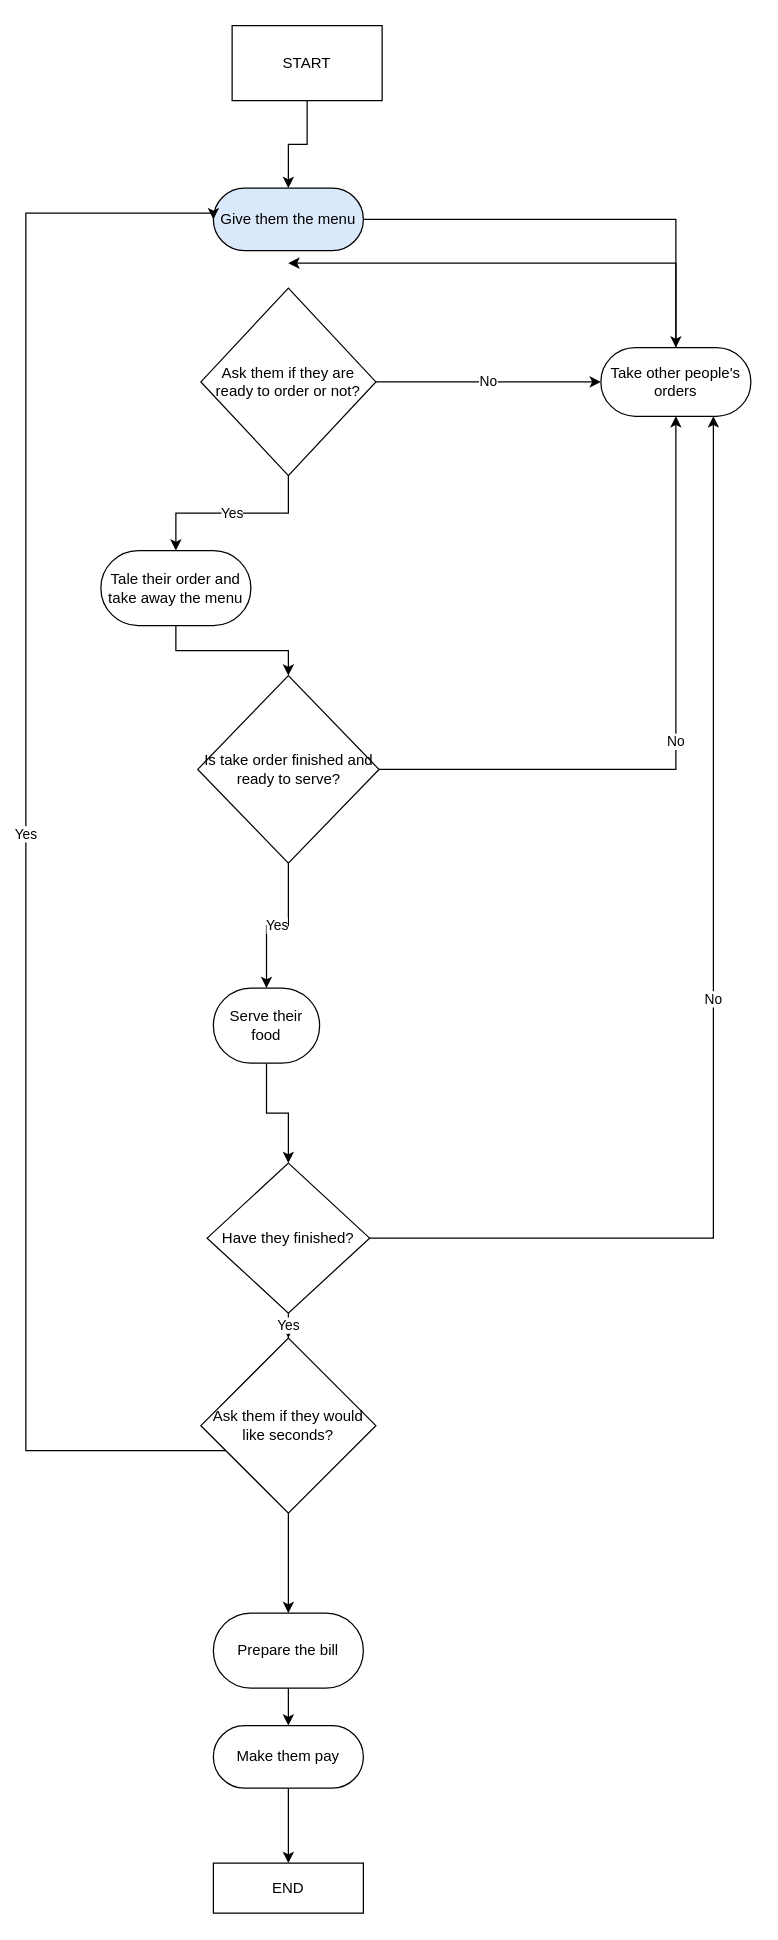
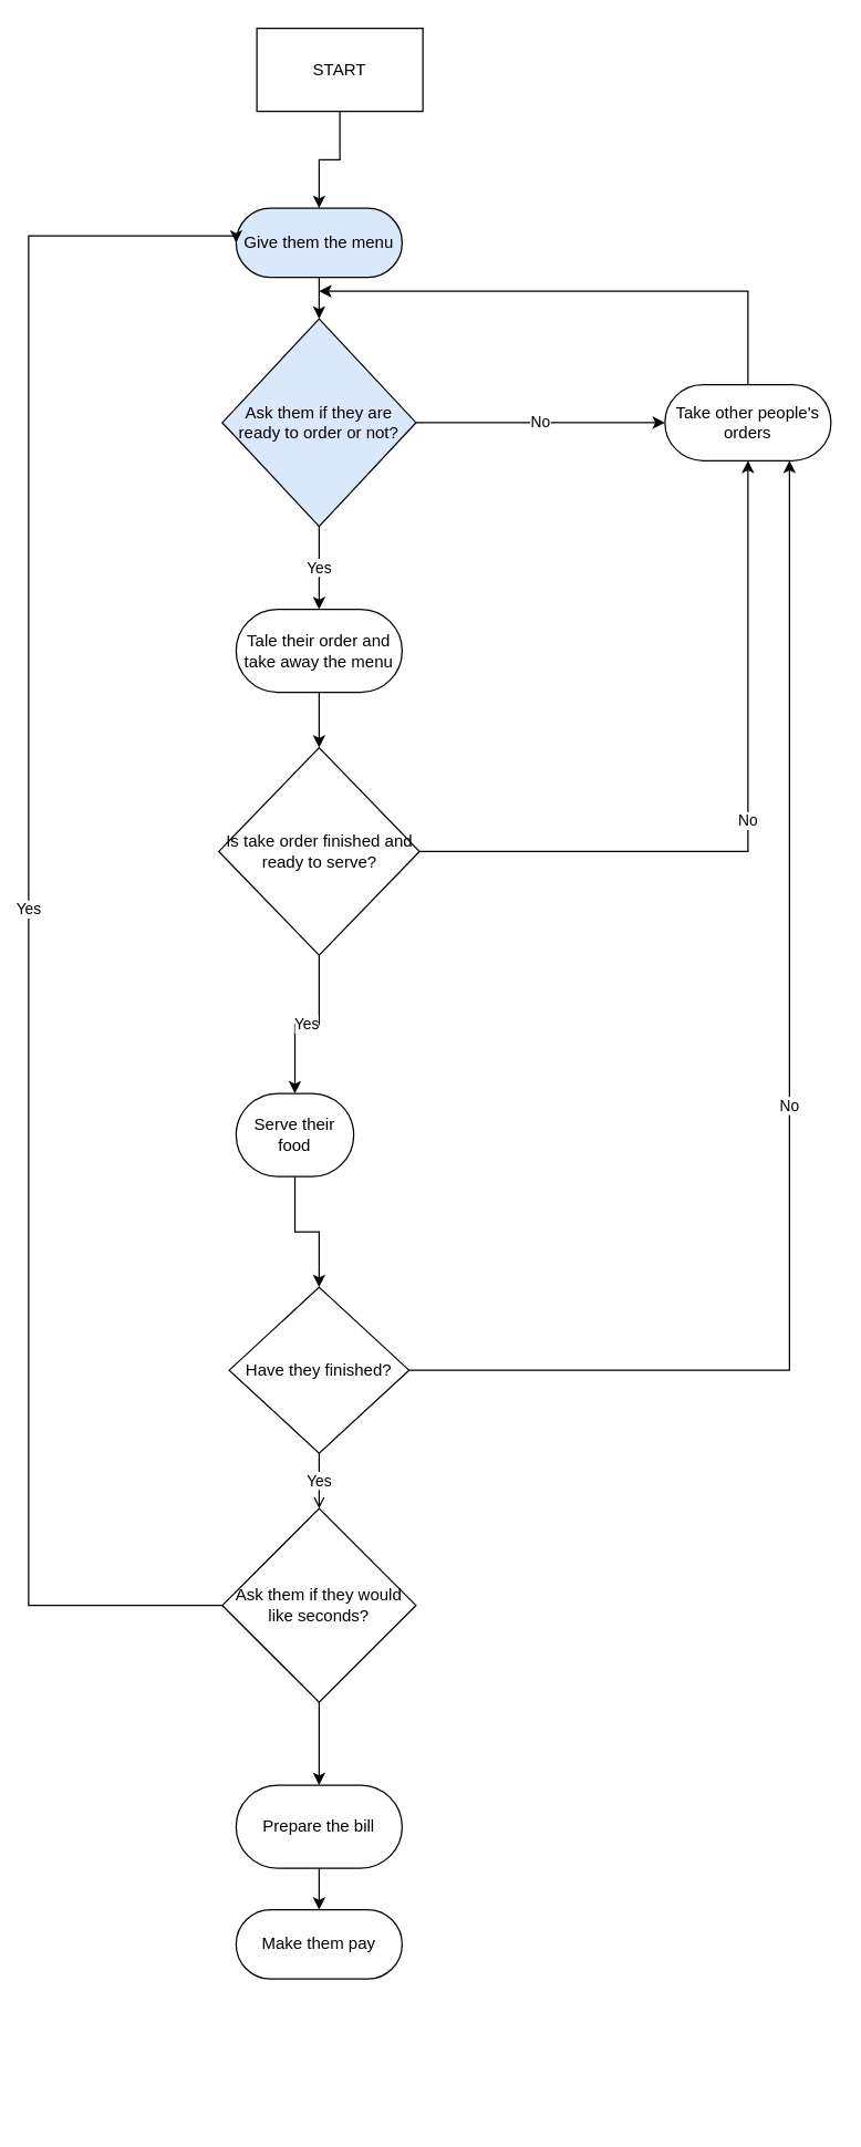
  <mxCell id="0" />
  <mxCell id="1" parent="0" />
  <mxCell id="2" style="edgeStyle=orthogonalEdgeStyle;rounded=0;orthogonalLoop=1;jettySize=auto;html=1;entryX=0.5;entryY=0;entryDx=0;entryDy=0;" edge="1" parent="1" source="3" target="5"><mxGeometry relative="1" as="geometry" /></mxCell>
  <mxCell id="3" value="START" style="rounded=0;whiteSpace=wrap;html=1;" vertex="1" parent="1"><mxGeometry x="185" y="20" width="120" height="60" as="geometry" /></mxCell>
- <mxCell id="4" style="edgeStyle=orthogonalEdgeStyle;rounded=0;orthogonalLoop=1;jettySize=auto;html=1;" edge="1" parent="1" source="5" target="12"><mxGeometry relative="1" as="geometry" /></mxCell>
+ <mxCell id="4" style="edgeStyle=orthogonalEdgeStyle;rounded=0;orthogonalLoop=1;jettySize=auto;html=1;entryX=0.5;entryY=0;entryDx=0;entryDy=0;" edge="1" parent="1" source="5" target="10"><mxGeometry relative="1" as="geometry" /></mxCell>
  <mxCell id="5" value="Give them the menu" style="rounded=1;whiteSpace=wrap;html=1;arcSize=50;fillColor=#dae8fc;" vertex="1" parent="1"><mxGeometry x="170" y="150" width="120" height="50" as="geometry" /></mxCell>
  <mxCell id="6" style="edgeStyle=orthogonalEdgeStyle;rounded=0;orthogonalLoop=1;jettySize=auto;html=1;entryX=0.5;entryY=0;entryDx=0;entryDy=0;" edge="1" parent="1" source="7" target="15"><mxGeometry relative="1" as="geometry" /></mxCell>
- <mxCell id="7" value="Tale their order and take away the menu" style="rounded=1;whiteSpace=wrap;html=1;arcSize=50;" vertex="1" parent="1"><mxGeometry x="80" y="440" width="120" height="60" as="geometry" /></mxCell>
+ <mxCell id="7" value="Tale their order and take away the menu" style="rounded=1;whiteSpace=wrap;html=1;arcSize=50;" vertex="1" parent="1"><mxGeometry x="170" y="440" width="120" height="60" as="geometry" /></mxCell>
  <mxCell id="8" value="Yes" style="edgeStyle=orthogonalEdgeStyle;rounded=0;orthogonalLoop=1;jettySize=auto;html=1;" edge="1" parent="1" source="10" target="7"><mxGeometry relative="1" as="geometry" /></mxCell>
  <mxCell id="9" value="No" style="edgeStyle=orthogonalEdgeStyle;rounded=0;orthogonalLoop=1;jettySize=auto;html=1;entryX=0;entryY=0.5;entryDx=0;entryDy=0;" edge="1" parent="1" source="10" target="12"><mxGeometry relative="1" as="geometry" /></mxCell>
- <mxCell id="10" value="Ask them if they are ready to order or not?" style="rhombus;whiteSpace=wrap;html=1;" vertex="1" parent="1"><mxGeometry x="160" y="230" width="140" height="150" as="geometry" /></mxCell>
+ <mxCell id="10" value="Ask them if they are ready to order or not?" style="rhombus;whiteSpace=wrap;html=1;fillColor=#dae8fc;" vertex="1" parent="1"><mxGeometry x="160" y="230" width="140" height="150" as="geometry" /></mxCell>
  <mxCell id="11" style="edgeStyle=orthogonalEdgeStyle;rounded=0;orthogonalLoop=1;jettySize=auto;html=1;" edge="1" parent="1" source="12"><mxGeometry relative="1" as="geometry"><mxPoint x="230" y="210" as="targetPoint" /><Array as="points"><mxPoint x="540" y="210" /></Array></mxGeometry></mxCell>
  <mxCell id="12" value="Take other people's orders" style="rounded=1;whiteSpace=wrap;html=1;arcSize=50;" vertex="1" parent="1"><mxGeometry x="480" y="277.5" width="120" height="55" as="geometry" /></mxCell>
  <mxCell id="13" value="Yes" style="edgeStyle=orthogonalEdgeStyle;rounded=0;orthogonalLoop=1;jettySize=auto;html=1;entryX=0.5;entryY=0;entryDx=0;entryDy=0;" edge="1" parent="1" source="15" target="17"><mxGeometry relative="1" as="geometry" /></mxCell>
  <mxCell id="14" value="No" style="edgeStyle=orthogonalEdgeStyle;rounded=0;orthogonalLoop=1;jettySize=auto;html=1;entryX=0.5;entryY=1;entryDx=0;entryDy=0;" edge="1" parent="1" source="15" target="12"><mxGeometry relative="1" as="geometry" /></mxCell>
  <mxCell id="15" value="Is take order finished and ready to serve?" style="rhombus;whiteSpace=wrap;html=1;" vertex="1" parent="1"><mxGeometry x="157.5" y="540" width="145" height="150" as="geometry" /></mxCell>
  <mxCell id="16" style="edgeStyle=orthogonalEdgeStyle;rounded=0;orthogonalLoop=1;jettySize=auto;html=1;entryX=0.5;entryY=0;entryDx=0;entryDy=0;" edge="1" parent="1" source="17" target="20"><mxGeometry relative="1" as="geometry" /></mxCell>
  <mxCell id="17" value="Serve their food" style="rounded=1;whiteSpace=wrap;html=1;arcSize=50;" vertex="1" parent="1"><mxGeometry x="170" y="790" width="85" height="60" as="geometry" /></mxCell>
  <mxCell id="18" value="No" style="edgeStyle=orthogonalEdgeStyle;rounded=0;orthogonalLoop=1;jettySize=auto;html=1;entryX=0.75;entryY=1;entryDx=0;entryDy=0;" edge="1" parent="1" source="20" target="12"><mxGeometry relative="1" as="geometry" /></mxCell>
  <mxCell id="19" value="Yes" style="edgeStyle=orthogonalEdgeStyle;rounded=0;orthogonalLoop=1;jettySize=auto;html=1;entryX=0.5;entryY=0;entryDx=0;entryDy=0;endArrow=open;" edge="1" parent="1" source="20" target="23"><mxGeometry relative="1" as="geometry"><mxPoint x="230" y="1110" as="targetPoint" /></mxGeometry></mxCell>
  <mxCell id="20" value="Have they finished?" style="rhombus;whiteSpace=wrap;html=1;" vertex="1" parent="1"><mxGeometry x="165" y="930" width="130" height="120" as="geometry" /></mxCell>
  <mxCell id="21" value="Yes" style="edgeStyle=orthogonalEdgeStyle;rounded=0;orthogonalLoop=1;jettySize=auto;html=1;entryX=0;entryY=0.5;entryDx=0;entryDy=0;" edge="1" parent="1" source="23" target="5"><mxGeometry relative="1" as="geometry"><mxPoint x="110" y="390" as="targetPoint" /><Array as="points"><mxPoint x="20" y="1160" /><mxPoint x="20" y="170" /></Array></mxGeometry></mxCell>
  <mxCell id="22" style="edgeStyle=orthogonalEdgeStyle;rounded=0;orthogonalLoop=1;jettySize=auto;html=1;entryX=0.5;entryY=0;entryDx=0;entryDy=0;" edge="1" parent="1" source="23" target="25"><mxGeometry relative="1" as="geometry" /></mxCell>
- <mxCell id="23" value="Ask them if they would like seconds?" style="rhombus;whiteSpace=wrap;html=1;" vertex="1" parent="1"><mxGeometry x="160" y="1070" width="140" height="140" as="geometry" /></mxCell>
+ <mxCell id="23" value="Ask them if they would like seconds?" style="rhombus;whiteSpace=wrap;html=1;" vertex="1" parent="1"><mxGeometry x="160" y="1090" width="140" height="140" as="geometry" /></mxCell>
  <mxCell id="24" style="edgeStyle=orthogonalEdgeStyle;rounded=0;orthogonalLoop=1;jettySize=auto;html=1;entryX=0.5;entryY=0;entryDx=0;entryDy=0;" edge="1" parent="1" source="25" target="27"><mxGeometry relative="1" as="geometry" /></mxCell>
  <mxCell id="25" value="Prepare the bill" style="rounded=1;whiteSpace=wrap;html=1;arcSize=50;" vertex="1" parent="1"><mxGeometry x="170" y="1290" width="120" height="60" as="geometry" /></mxCell>
- <mxCell id="26" style="edgeStyle=orthogonalEdgeStyle;rounded=0;orthogonalLoop=1;jettySize=auto;html=1;entryX=0.5;entryY=0;entryDx=0;entryDy=0;" edge="1" parent="1" source="27" target="28"><mxGeometry relative="1" as="geometry" /></mxCell>
  <mxCell id="27" value="Make them pay" style="rounded=1;whiteSpace=wrap;html=1;arcSize=50;" vertex="1" parent="1"><mxGeometry x="170" y="1380" width="120" height="50" as="geometry" /></mxCell>
- <mxCell id="28" value="END" style="rounded=0;whiteSpace=wrap;html=1;" vertex="1" parent="1"><mxGeometry x="170" y="1490" width="120" height="40" as="geometry" /></mxCell>
